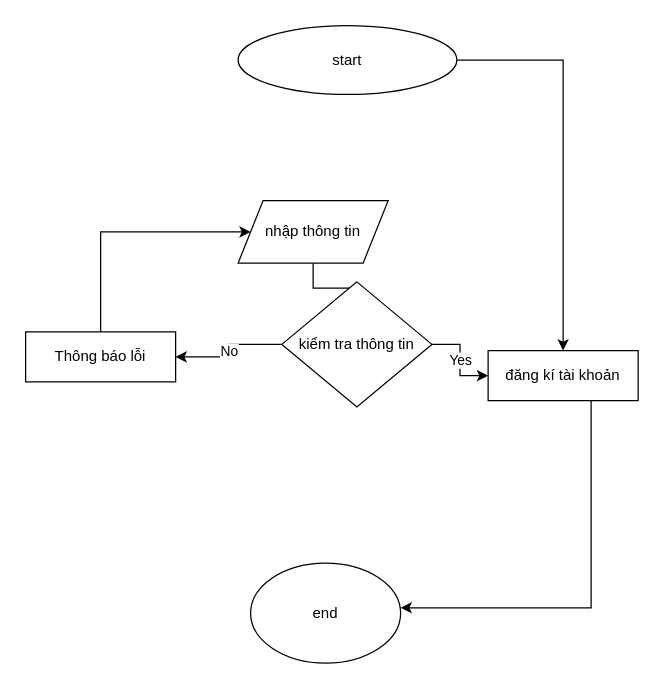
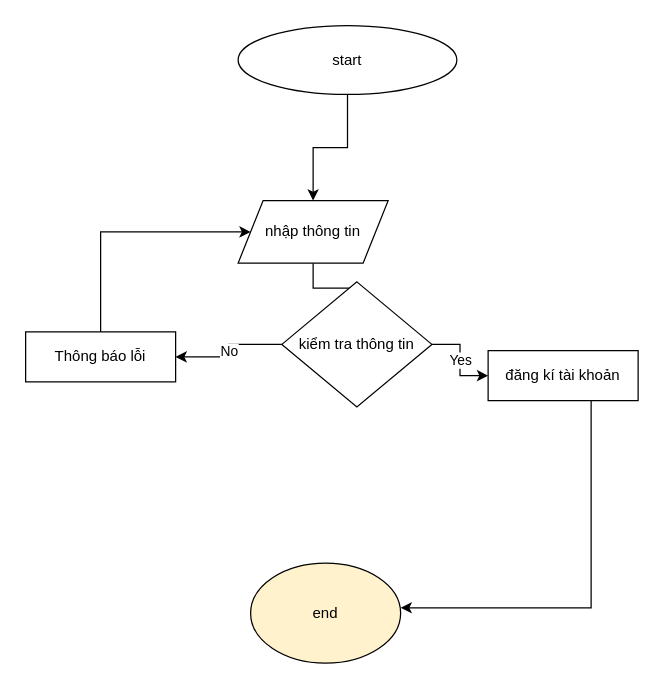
  <mxCell id="0" />
  <mxCell id="1" parent="0" />
- <mxCell id="2" value="" style="edgeStyle=orthogonalEdgeStyle;rounded=0;orthogonalLoop=1;jettySize=auto;html=1;" edge="1" parent="1" source="3" target="10"><mxGeometry relative="1" as="geometry" /></mxCell>
+ <mxCell id="2" value="" style="edgeStyle=orthogonalEdgeStyle;rounded=0;orthogonalLoop=1;jettySize=auto;html=1;" edge="1" parent="1" source="3" target="5"><mxGeometry relative="1" as="geometry" /></mxCell>
  <mxCell id="3" value="start" style="ellipse;whiteSpace=wrap;html=1;" vertex="1" parent="1"><mxGeometry x="190" y="20" width="175" height="55" as="geometry" /></mxCell>
  <mxCell id="4" value="" style="edgeStyle=orthogonalEdgeStyle;rounded=0;orthogonalLoop=1;jettySize=auto;html=1;" edge="1" parent="1" source="5" target="8"><mxGeometry relative="1" as="geometry" /></mxCell>
  <mxCell id="5" value="nhập thông tin" style="shape=parallelogram;perimeter=parallelogramPerimeter;whiteSpace=wrap;html=1;fixedSize=1;" vertex="1" parent="1"><mxGeometry x="190" y="160" width="120" height="50" as="geometry" /></mxCell>
  <mxCell id="6" value="Yes" style="edgeStyle=orthogonalEdgeStyle;rounded=0;orthogonalLoop=1;jettySize=auto;html=1;" edge="1" parent="1" source="8" target="10"><mxGeometry relative="1" as="geometry" /></mxCell>
  <mxCell id="7" value="No" style="edgeStyle=orthogonalEdgeStyle;rounded=0;orthogonalLoop=1;jettySize=auto;html=1;" edge="1" parent="1" source="8" target="12"><mxGeometry relative="1" as="geometry" /></mxCell>
  <mxCell id="8" value="kiểm tra thông tin" style="rhombus;whiteSpace=wrap;html=1;" vertex="1" parent="1"><mxGeometry x="225" y="225" width="120" height="100" as="geometry" /></mxCell>
  <mxCell id="9" style="edgeStyle=orthogonalEdgeStyle;rounded=0;orthogonalLoop=1;jettySize=auto;html=1;entryX=0.98;entryY=0.697;entryDx=0;entryDy=0;entryPerimeter=0;" edge="1" parent="1"><mxGeometry relative="1" as="geometry"><mxPoint x="320" y="485.76" as="targetPoint" /><mxPoint x="472.4" y="300" as="sourcePoint" /><Array as="points"><mxPoint x="472.4" y="486" /></Array></mxGeometry></mxCell>
  <mxCell id="10" value="đăng kí tài khoản" style="rounded=0;whiteSpace=wrap;html=1;" vertex="1" parent="1"><mxGeometry x="390" y="280" width="120" height="40" as="geometry" /></mxCell>
  <mxCell id="11" style="edgeStyle=orthogonalEdgeStyle;rounded=0;orthogonalLoop=1;jettySize=auto;html=1;entryX=0;entryY=0.5;entryDx=0;entryDy=0;" edge="1" parent="1" source="12" target="5"><mxGeometry relative="1" as="geometry"><mxPoint x="80" y="180" as="targetPoint" /><Array as="points"><mxPoint x="80" y="185" /></Array></mxGeometry></mxCell>
  <mxCell id="12" value="Thông báo lỗi" style="rounded=0;whiteSpace=wrap;html=1;" vertex="1" parent="1"><mxGeometry x="20" y="265" width="120" height="40" as="geometry" /></mxCell>
- <mxCell id="13" value="end" style="ellipse;whiteSpace=wrap;html=1;" vertex="1" parent="1"><mxGeometry x="200" y="450" width="120" height="80" as="geometry" /></mxCell>
+ <mxCell id="13" value="end" style="ellipse;whiteSpace=wrap;html=1;fillColor=#fff2cc;" vertex="1" parent="1"><mxGeometry x="200" y="450" width="120" height="80" as="geometry" /></mxCell>
